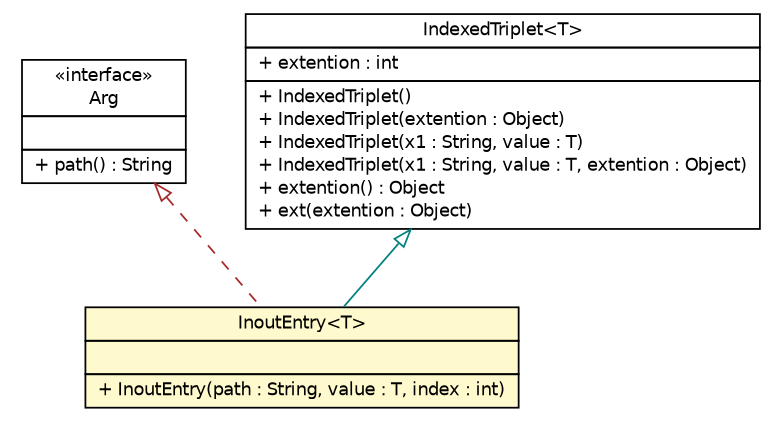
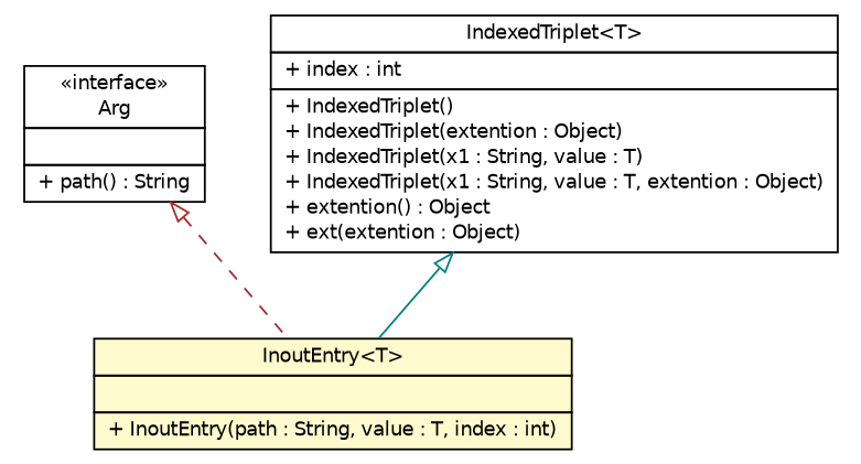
  digraph {
    nodesep=0.25
    ranksep=0.5
    node [fontcolor=black fontname=Helvetica fontsize=10.0 shape=plaintext]
    edge [arrowtail=empty dir=back fontname=Helvetica fontsize=10 headport=p labelfontname=Helvetica labelfontsize=10 tailport=p]
    n1 [label=<<table title="sorcer.service.Arg" border="0" cellborder="1" cellspacing="0" cellpadding="2" port="p" href="../../service/Arg.html"> 		<tr><td><table border="0" cellspacing="0" cellpadding="1"> <tr><td align="center" balign="center"> &#171;interface&#187; </td></tr> <tr><td align="center" balign="center"> Arg </td></tr> 		</table></td></tr> 		<tr><td><table border="0" cellspacing="0" cellpadding="1"> <tr><td align="left" balign="left">  </td></tr> 		</table></td></tr> 		<tr><td><table border="0" cellspacing="0" cellpadding="1"> <tr><td align="left" balign="left"> + path() : String </td></tr> 		</table></td></tr> 		</table>>]
    n2 [label=<<table title="sorcer.co.tuple.InoutEntry" border="0" cellborder="1" cellspacing="0" cellpadding="2" port="p" bgcolor="lemonChiffon" href="./InoutEntry.html"> 		<tr><td><table border="0" cellspacing="0" cellpadding="1"> <tr><td align="center" balign="center"> InoutEntry&lt;T&gt; </td></tr> 		</table></td></tr> 		<tr><td><table border="0" cellspacing="0" cellpadding="1"> <tr><td align="left" balign="left">  </td></tr> 		</table></td></tr> 		<tr><td><table border="0" cellspacing="0" cellpadding="1"> <tr><td align="left" balign="left"> + InoutEntry(path : String, value : T, index : int) </td></tr> 		</table></td></tr> 		</table>>]
-   n3 [label=<<table title="sorcer.co.tuple.IndexedTriplet" border="0" cellborder="1" cellspacing="0" cellpadding="2" port="p" href="./IndexedTriplet.html"> 		<tr><td><table border="0" cellspacing="0" cellpadding="1"> <tr><td align="center" balign="center"> IndexedTriplet&lt;T&gt; </td></tr> 		</table></td></tr> 		<tr><td><table border="0" cellspacing="0" cellpadding="1"> <tr><td align="left" balign="left"> + extention : int </td></tr> 		</table></td></tr> 		<tr><td><table border="0" cellspacing="0" cellpadding="1"> <tr><td align="left" balign="left"> + IndexedTriplet() </td></tr> <tr><td align="left" balign="left"> + IndexedTriplet(extention : Object) </td></tr> <tr><td align="left" balign="left"> + IndexedTriplet(x1 : String, value : T) </td></tr> <tr><td align="left" balign="left"> + IndexedTriplet(x1 : String, value : T, extention : Object) </td></tr> <tr><td align="left" balign="left"> + extention() : Object </td></tr> <tr><td align="left" balign="left"> + ext(extention : Object) </td></tr> 		</table></td></tr> 		</table>>]
+   n3 [label=<<table title="sorcer.co.tuple.IndexedTriplet" border="0" cellborder="1" cellspacing="0" cellpadding="2" port="p" href="./IndexedTriplet.html"> 		<tr><td><table border="0" cellspacing="0" cellpadding="1"> <tr><td align="center" balign="center"> IndexedTriplet&lt;T&gt; </td></tr> 		</table></td></tr> 		<tr><td><table border="0" cellspacing="0" cellpadding="1"> <tr><td align="left" balign="left"> + index : int </td></tr> 		</table></td></tr> 		<tr><td><table border="0" cellspacing="0" cellpadding="1"> <tr><td align="left" balign="left"> + IndexedTriplet() </td></tr> <tr><td align="left" balign="left"> + IndexedTriplet(extention : Object) </td></tr> <tr><td align="left" balign="left"> + IndexedTriplet(x1 : String, value : T) </td></tr> <tr><td align="left" balign="left"> + IndexedTriplet(x1 : String, value : T, extention : Object) </td></tr> <tr><td align="left" balign="left"> + extention() : Object </td></tr> <tr><td align="left" balign="left"> + ext(extention : Object) </td></tr> 		</table></td></tr> 		</table>>]
    n1 -> n2 [color=brown style=dashed]
    n3 -> n2 [color=teal]
  }
